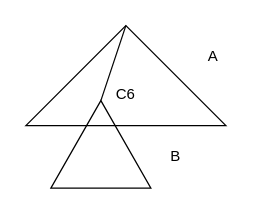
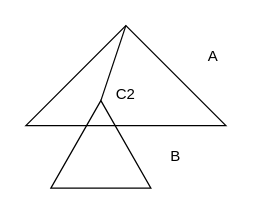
  <mxCell id="0" />
  <mxCell id="1" parent="0" />
  <mxCell id="2" value="" style="triangle;whiteSpace=wrap;html=1;direction=north;fillColor=none;" vertex="1" parent="1"><mxGeometry x="20" y="20" width="160" height="80" as="geometry" /></mxCell>
  <mxCell id="3" value="" style="triangle;whiteSpace=wrap;html=1;direction=north;fillColor=none;" vertex="1" parent="1"><mxGeometry x="40" y="80" width="80" height="70" as="geometry" /></mxCell>
  <mxCell id="4" value="" style="endArrow=none;html=1;rounded=0;entryX=1;entryY=0.5;entryDx=0;entryDy=0;exitX=1;exitY=0.5;exitDx=0;exitDy=0;" edge="1" parent="1" source="3" target="2"><mxGeometry width="50" height="50" relative="1" as="geometry"><mxPoint x="170" y="190" as="sourcePoint" /><mxPoint x="220" y="140" as="targetPoint" /></mxGeometry></mxCell>
- <mxCell id="5" value="C6" style="text;html=1;strokeColor=none;fillColor=none;align=center;verticalAlign=middle;whiteSpace=wrap;rounded=0;" vertex="1" parent="1"><mxGeometry x="70" y="60" width="60" height="30" as="geometry" /></mxCell>
+ <mxCell id="5" value="C2" style="text;html=1;strokeColor=none;fillColor=none;align=center;verticalAlign=middle;whiteSpace=wrap;rounded=0;" vertex="1" parent="1"><mxGeometry x="70" y="60" width="60" height="30" as="geometry" /></mxCell>
  <mxCell id="6" value="A" style="text;html=1;strokeColor=none;fillColor=none;align=center;verticalAlign=middle;whiteSpace=wrap;rounded=0;" vertex="1" parent="1"><mxGeometry x="140" y="30" width="60" height="30" as="geometry" /></mxCell>
  <mxCell id="7" value="B" style="text;html=1;strokeColor=none;fillColor=none;align=center;verticalAlign=middle;whiteSpace=wrap;rounded=0;" vertex="1" parent="1"><mxGeometry x="110" y="110" width="60" height="30" as="geometry" /></mxCell>
